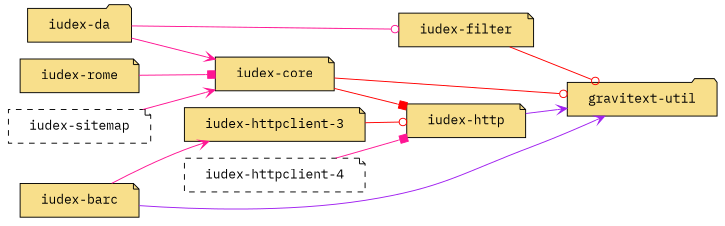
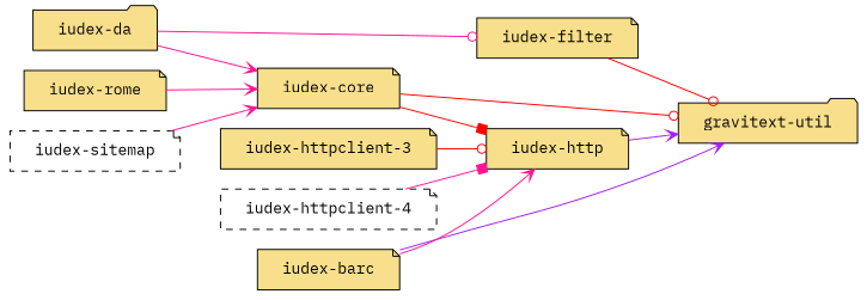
  digraph {
    fontname="IBM Plex Mono"
    rankdir=LR
    node [fillcolor="#f8df8b" fontname="IBM Plex Mono" margin="0.30,0.1" shape=note style="filled,rounded"]
    edge [arrowhead=vee color=deeppink fontname="IBM Plex Mono"]
    "gravitext-util" [shape=folder]
    "iudex-filter"
    "iudex-da" [shape=folder]
    "iudex-core"
    "iudex-http"
    "iudex-rome"
    "iudex-sitemap" [style="rounded,dashed"]
    "iudex-barc"
    "iudex-httpclient-3"
    "iudex-httpclient-4" [style="rounded,dashed"]
    "iudex-filter" -> "gravitext-util" [arrowhead=odot color=red]
    "iudex-da" -> "iudex-filter" [arrowhead=odot]
    "iudex-da" -> "iudex-core"
    "iudex-core" -> "gravitext-util" [arrowhead=odot color=red]
    "iudex-core" -> "iudex-http" [arrowhead=box color=red]
    "iudex-http" -> "gravitext-util" [color=purple]
-   "iudex-rome" -> "iudex-core" [arrowhead=box]
+   "iudex-rome" -> "iudex-core"
    "iudex-sitemap" -> "iudex-core"
    "iudex-barc" -> "gravitext-util" [color=purple]
-   "iudex-barc" -> "iudex-httpclient-3"
+   "iudex-barc" -> "iudex-http"
    "iudex-httpclient-3" -> "iudex-http" [arrowhead=odot color=red]
    "iudex-httpclient-4" -> "iudex-http" [arrowhead=box]
  }
